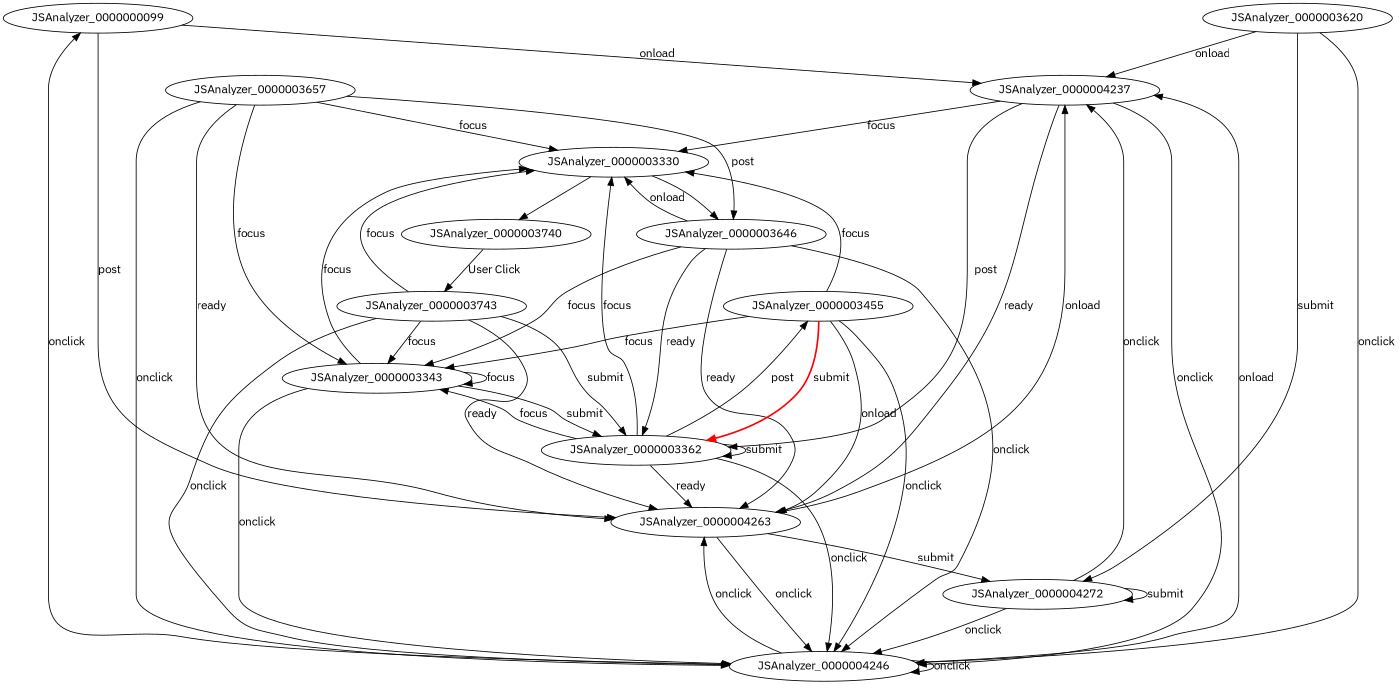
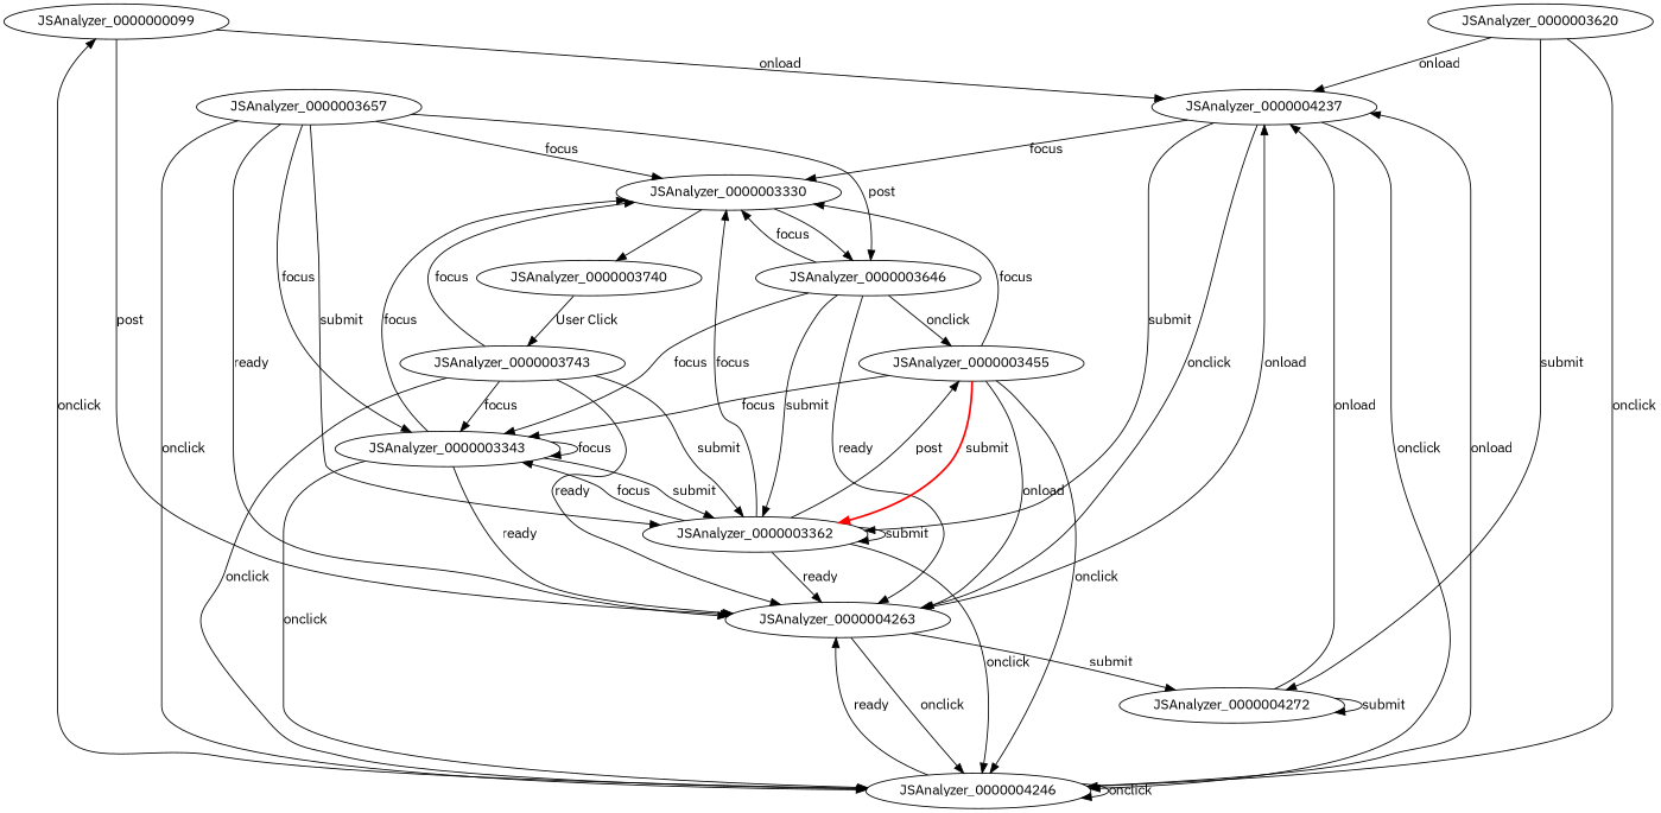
  digraph {
    fontname="IBM Plex Sans"
    node [fontname="IBM Plex Sans"]
    edge [fontname="IBM Plex Sans"]
    JSAnalyzer_0000000099
    JSAnalyzer_0000004237
    JSAnalyzer_0000004263
    JSAnalyzer_0000004246
    JSAnalyzer_0000003330
    JSAnalyzer_0000003362
    JSAnalyzer_0000004272
    JSAnalyzer_0000003646
    JSAnalyzer_0000003740
    JSAnalyzer_0000003343
    JSAnalyzer_0000003743
    JSAnalyzer_0000003455
    JSAnalyzer_0000003620
    JSAnalyzer_0000003657
    JSAnalyzer_0000000099 -> JSAnalyzer_0000004237 [label=onload]
    JSAnalyzer_0000000099 -> JSAnalyzer_0000004263 [label=post]
-   JSAnalyzer_0000004237 -> JSAnalyzer_0000004263 [label=ready]
+   JSAnalyzer_0000004237 -> JSAnalyzer_0000004263 [label=onclick]
    JSAnalyzer_0000004237 -> JSAnalyzer_0000004246 [label=onclick]
    JSAnalyzer_0000004237 -> JSAnalyzer_0000003330 [label=focus]
-   JSAnalyzer_0000004237 -> JSAnalyzer_0000003362 [label=post]
+   JSAnalyzer_0000004237 -> JSAnalyzer_0000003362 [label=submit]
    JSAnalyzer_0000004263 -> JSAnalyzer_0000004237 [label=onload]
    JSAnalyzer_0000004263 -> JSAnalyzer_0000004246 [label=onclick]
    JSAnalyzer_0000004263 -> JSAnalyzer_0000004272 [label=submit]
    JSAnalyzer_0000004246 -> JSAnalyzer_0000000099 [label=onclick]
    JSAnalyzer_0000004246 -> JSAnalyzer_0000004237 [label=onload]
-   JSAnalyzer_0000004246 -> JSAnalyzer_0000004263 [label=onclick]
+   JSAnalyzer_0000004246 -> JSAnalyzer_0000004263 [label=ready]
    JSAnalyzer_0000004246 -> JSAnalyzer_0000004246 [label=onclick]
    JSAnalyzer_0000003330 -> JSAnalyzer_0000003646
    JSAnalyzer_0000003330 -> JSAnalyzer_0000003740
    JSAnalyzer_0000003362 -> JSAnalyzer_0000004263 [label=ready]
    JSAnalyzer_0000003362 -> JSAnalyzer_0000004246 [label=onclick]
    JSAnalyzer_0000003362 -> JSAnalyzer_0000003330 [label=focus]
    JSAnalyzer_0000003362 -> JSAnalyzer_0000003362 [label=submit]
    JSAnalyzer_0000003362 -> JSAnalyzer_0000003343 [label=focus]
    JSAnalyzer_0000003362 -> JSAnalyzer_0000003455 [label=post]
-   JSAnalyzer_0000004272 -> JSAnalyzer_0000004237 [label=onclick]
-   JSAnalyzer_0000004272 -> JSAnalyzer_0000004246 [label=onclick]
+   JSAnalyzer_0000004272 -> JSAnalyzer_0000004237 [label=onload]
    JSAnalyzer_0000004272 -> JSAnalyzer_0000004272 [label=submit]
    JSAnalyzer_0000003646 -> JSAnalyzer_0000004263 [label=ready]
-   JSAnalyzer_0000003646 -> JSAnalyzer_0000004246 [label=onclick]
-   JSAnalyzer_0000003646 -> JSAnalyzer_0000003330 [label=onload]
-   JSAnalyzer_0000003646 -> JSAnalyzer_0000003362 [label=ready]
+   JSAnalyzer_0000003646 -> JSAnalyzer_0000003455 [label=onclick]
+   JSAnalyzer_0000003646 -> JSAnalyzer_0000003330 [label=focus]
+   JSAnalyzer_0000003646 -> JSAnalyzer_0000003362 [label=submit]
    JSAnalyzer_0000003646 -> JSAnalyzer_0000003343 [label=focus]
    JSAnalyzer_0000003740 -> JSAnalyzer_0000003743 [label="User Click"]
+   JSAnalyzer_0000003343 -> JSAnalyzer_0000004263 [label=ready]
    JSAnalyzer_0000003343 -> JSAnalyzer_0000004246 [label=onclick]
    JSAnalyzer_0000003343 -> JSAnalyzer_0000003330 [label=focus]
    JSAnalyzer_0000003343 -> JSAnalyzer_0000003362 [label=submit]
    JSAnalyzer_0000003343 -> JSAnalyzer_0000003343 [label=focus]
    JSAnalyzer_0000003743 -> JSAnalyzer_0000004263 [label=ready]
    JSAnalyzer_0000003743 -> JSAnalyzer_0000004246 [label=onclick]
    JSAnalyzer_0000003743 -> JSAnalyzer_0000003330 [label=focus]
    JSAnalyzer_0000003743 -> JSAnalyzer_0000003362 [label=submit]
    JSAnalyzer_0000003743 -> JSAnalyzer_0000003343 [label=focus]
    JSAnalyzer_0000003455 -> JSAnalyzer_0000004263 [label=onload]
    JSAnalyzer_0000003455 -> JSAnalyzer_0000004246 [label=onclick]
    JSAnalyzer_0000003455 -> JSAnalyzer_0000003330 [label=focus]
    JSAnalyzer_0000003455 -> JSAnalyzer_0000003362 [color=red label=submit style=bold]
    JSAnalyzer_0000003455 -> JSAnalyzer_0000003343 [label=focus]
    JSAnalyzer_0000003620 -> JSAnalyzer_0000004237 [label=onload]
    JSAnalyzer_0000003620 -> JSAnalyzer_0000004246 [label=onclick]
    JSAnalyzer_0000003620 -> JSAnalyzer_0000004272 [label=submit]
    JSAnalyzer_0000003657 -> JSAnalyzer_0000004263 [label=ready]
    JSAnalyzer_0000003657 -> JSAnalyzer_0000004246 [label=onclick]
    JSAnalyzer_0000003657 -> JSAnalyzer_0000003330 [label=focus]
+   JSAnalyzer_0000003657 -> JSAnalyzer_0000003362 [label=submit]
    JSAnalyzer_0000003657 -> JSAnalyzer_0000003646 [label=post]
    JSAnalyzer_0000003657 -> JSAnalyzer_0000003343 [label=focus]
  }
